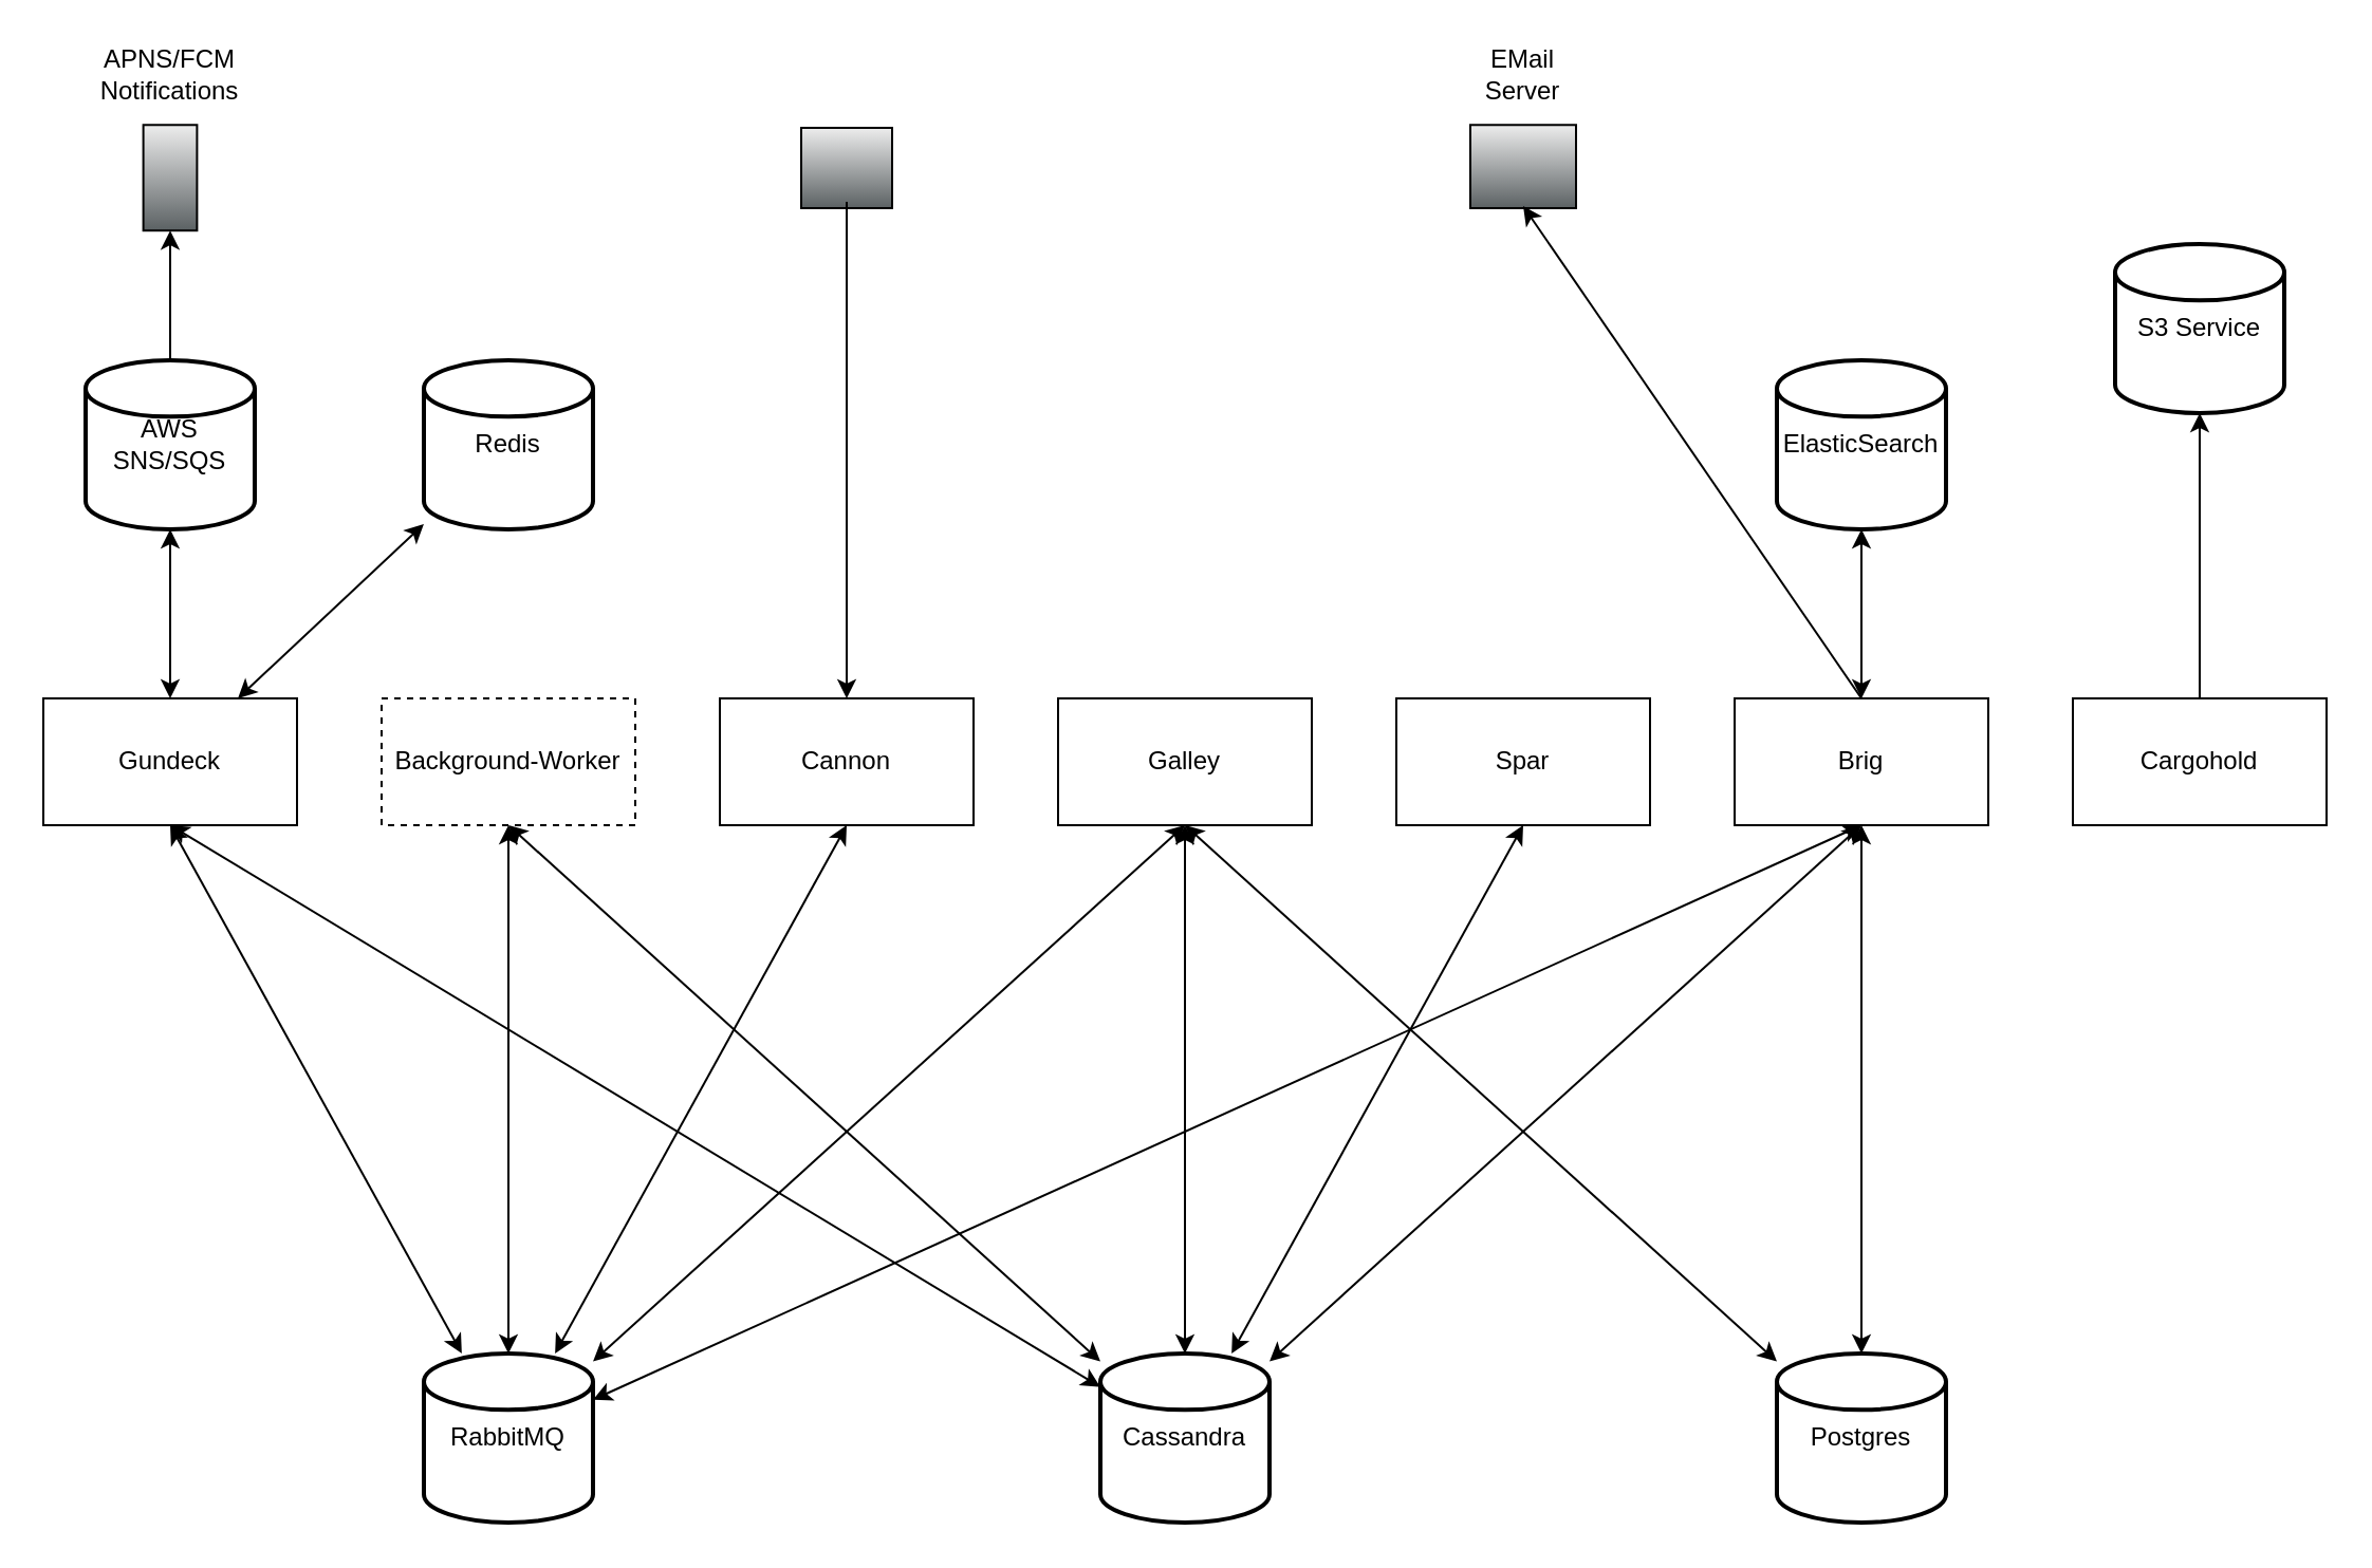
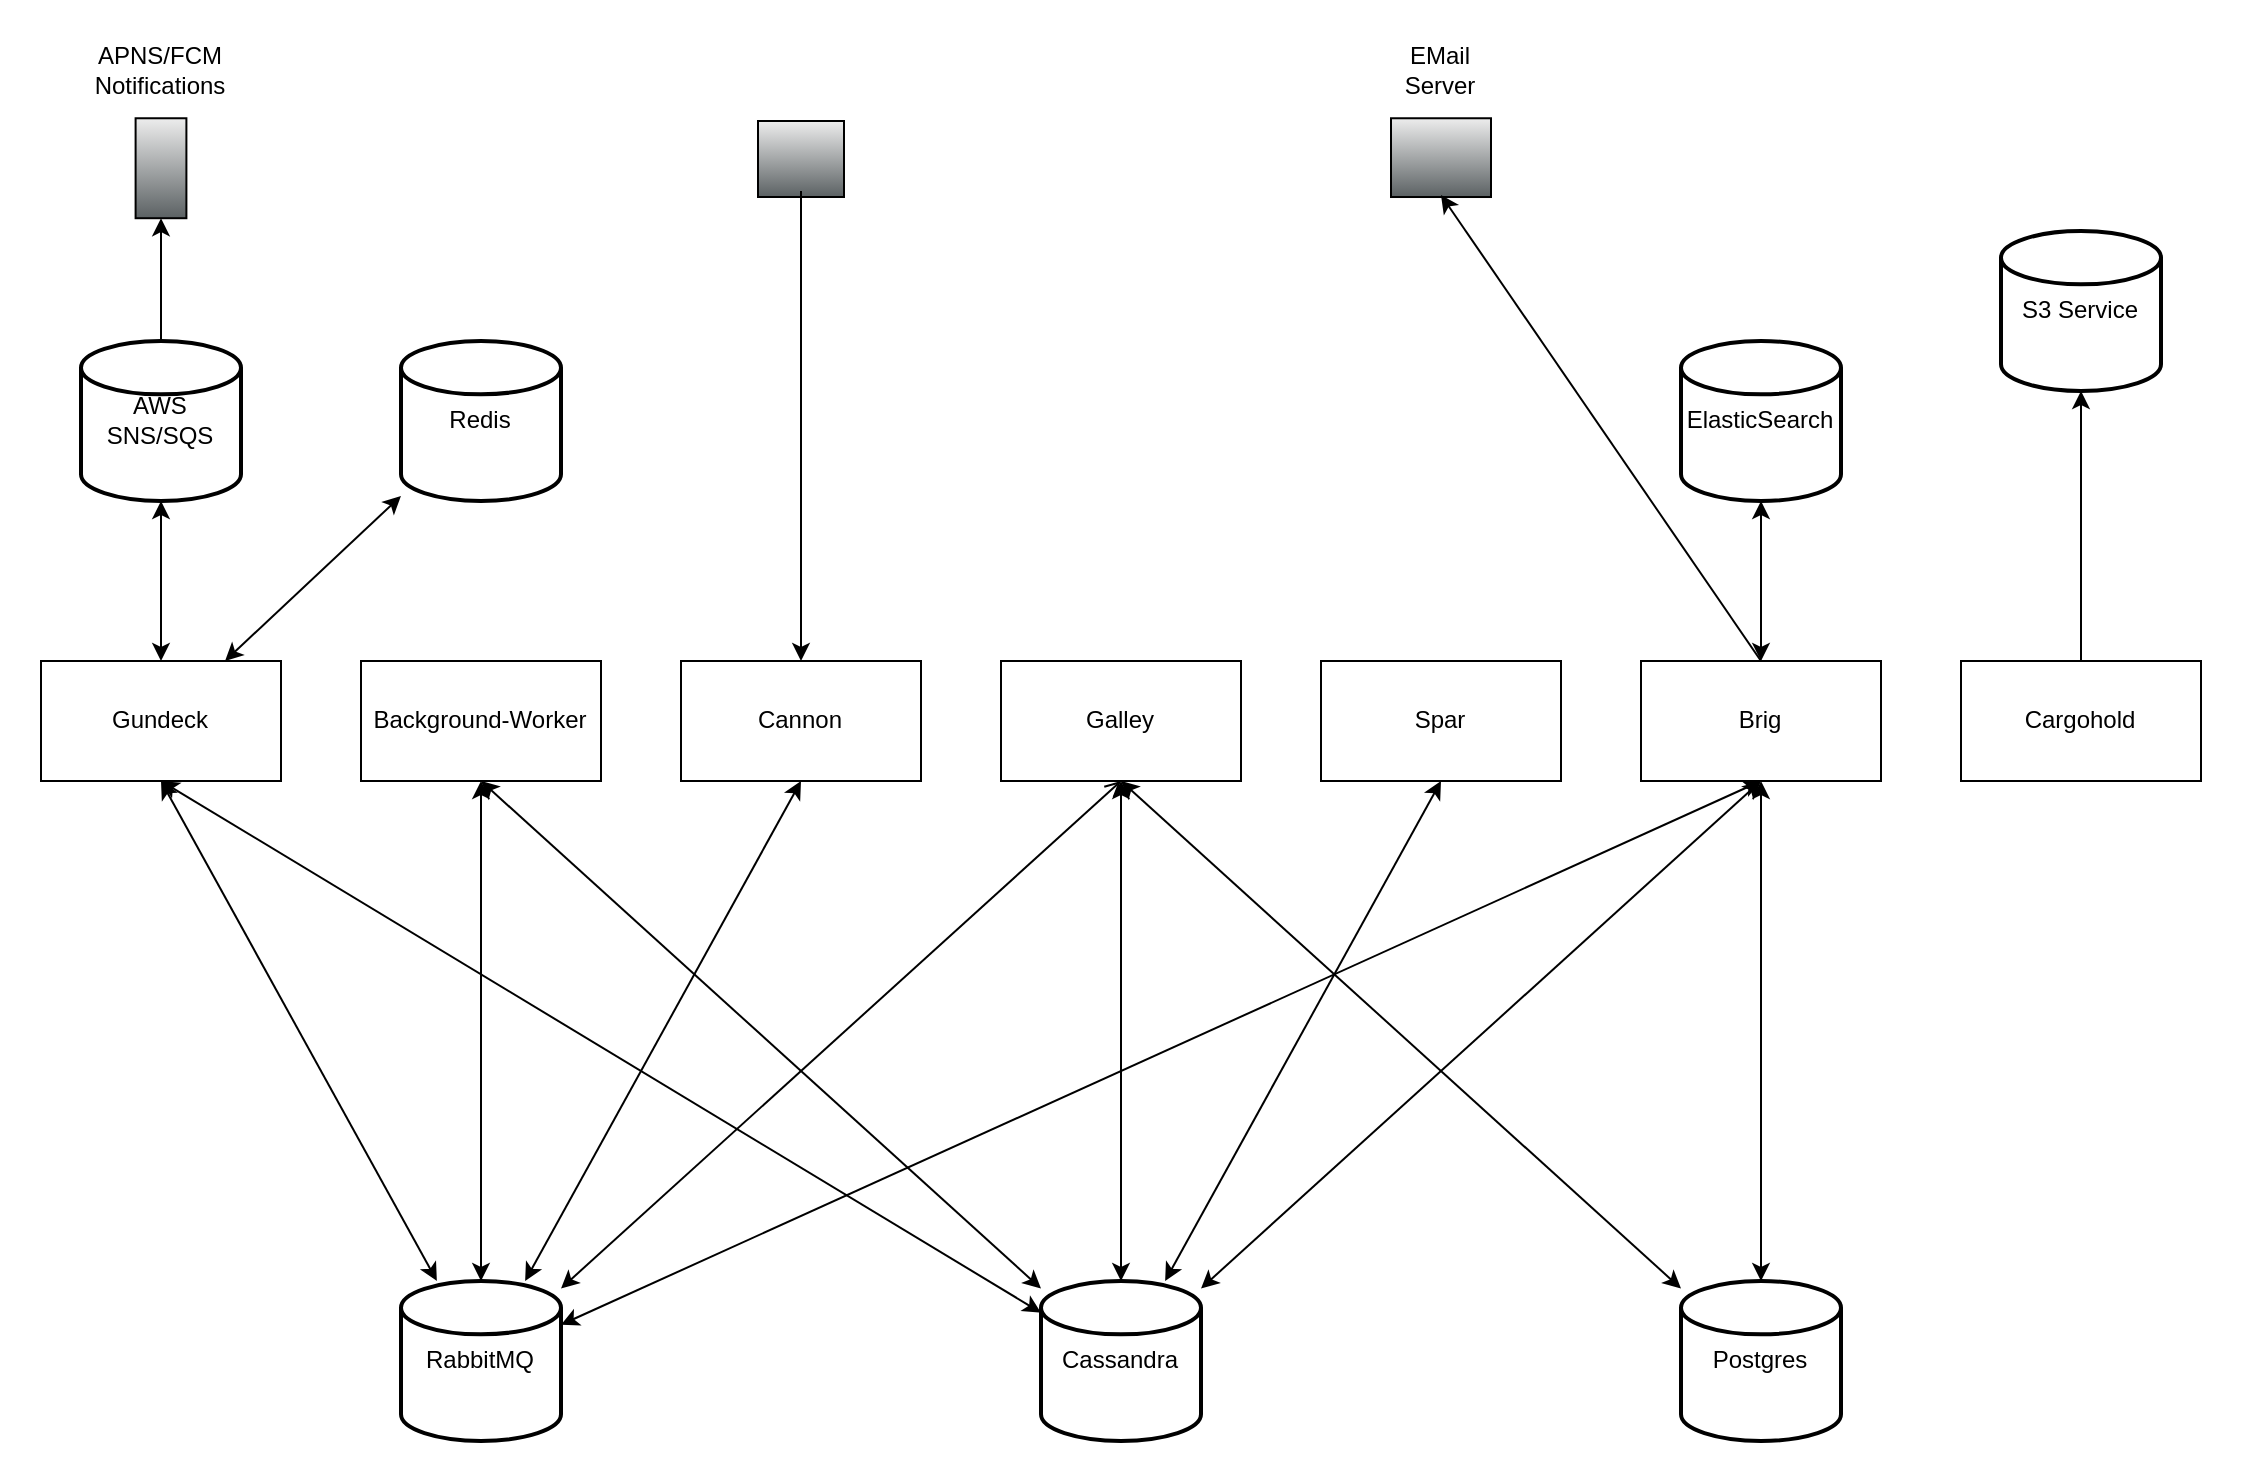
  <mxCell id="0" />
  <mxCell id="1" parent="0" />
  <mxCell id="2" value="Cargohold" style="rounded=0;whiteSpace=wrap;html=1;" vertex="1" parent="1"><mxGeometry x="980" y="330" width="120" height="60" as="geometry" /></mxCell>
  <mxCell id="3" value="Spar" style="rounded=0;whiteSpace=wrap;html=1;" vertex="1" parent="1"><mxGeometry x="660" y="330" width="120" height="60" as="geometry" /></mxCell>
  <mxCell id="4" value="Brig" style="rounded=0;whiteSpace=wrap;html=1;" vertex="1" parent="1"><mxGeometry x="820" y="330" width="120" height="60" as="geometry" /></mxCell>
  <mxCell id="5" value="Galley" style="rounded=0;whiteSpace=wrap;html=1;" vertex="1" parent="1"><mxGeometry x="500" y="330" width="120" height="60" as="geometry" /></mxCell>
  <mxCell id="6" value="&lt;div&gt;Cannon&lt;/div&gt;" style="rounded=0;whiteSpace=wrap;html=1;" vertex="1" parent="1"><mxGeometry x="340" y="330" width="120" height="60" as="geometry" /></mxCell>
  <mxCell id="7" value="Gundeck" style="rounded=0;whiteSpace=wrap;html=1;" vertex="1" parent="1"><mxGeometry x="20" y="330" width="120" height="60" as="geometry" /></mxCell>
  <mxCell id="8" value="&lt;div&gt;Cassandra&lt;/div&gt;" style="strokeWidth=2;html=1;shape=mxgraph.flowchart.database;whiteSpace=wrap;" vertex="1" parent="1"><mxGeometry x="520" y="640" width="80" height="80" as="geometry" /></mxCell>
  <mxCell id="9" value="RabbitMQ" style="strokeWidth=2;html=1;shape=mxgraph.flowchart.database;whiteSpace=wrap;" vertex="1" parent="1"><mxGeometry x="200" y="640" width="80" height="80" as="geometry" /></mxCell>
  <mxCell id="10" value="ElasticSearch" style="strokeWidth=2;html=1;shape=mxgraph.flowchart.database;whiteSpace=wrap;" vertex="1" parent="1"><mxGeometry x="840" y="170" width="80" height="80" as="geometry" /></mxCell>
  <mxCell id="11" value="Postgres" style="strokeWidth=2;html=1;shape=mxgraph.flowchart.database;whiteSpace=wrap;" vertex="1" parent="1"><mxGeometry x="840" y="640" width="80" height="80" as="geometry" /></mxCell>
- <mxCell id="12" value="Background-Worker" style="rounded=0;whiteSpace=wrap;html=1;dashed=1;" vertex="1" parent="1"><mxGeometry x="180" y="330" width="120" height="60" as="geometry" /></mxCell>
+ <mxCell id="12" value="Background-Worker" style="rounded=0;whiteSpace=wrap;html=1;" vertex="1" parent="1"><mxGeometry x="180" y="330" width="120" height="60" as="geometry" /></mxCell>
  <mxCell id="13" value="S3 Service" style="strokeWidth=2;html=1;shape=mxgraph.flowchart.database;whiteSpace=wrap;" vertex="1" parent="1"><mxGeometry x="1000" y="115" width="80" height="80" as="geometry" /></mxCell>
  <mxCell id="14" value="" style="endArrow=classic;html=1;rounded=0;" edge="1" parent="1" source="2" target="13"><mxGeometry width="50" height="50" relative="1" as="geometry"><mxPoint x="380" y="890" as="sourcePoint" /><mxPoint x="430" y="840" as="targetPoint" /></mxGeometry></mxCell>
  <mxCell id="15" value="Redis" style="strokeWidth=2;html=1;shape=mxgraph.flowchart.database;whiteSpace=wrap;" vertex="1" parent="1"><mxGeometry x="200" y="170" width="80" height="80" as="geometry" /></mxCell>
  <mxCell id="16" value="&lt;div&gt;AWS&lt;/div&gt;&lt;div&gt;SNS/SQS&lt;/div&gt;" style="strokeWidth=2;html=1;shape=mxgraph.flowchart.database;whiteSpace=wrap;" vertex="1" parent="1"><mxGeometry x="40" y="170" width="80" height="80" as="geometry" /></mxCell>
  <mxCell id="17" value="" style="endArrow=classic;html=1;rounded=0;" edge="1" parent="1" source="16" target="18"><mxGeometry width="50" height="50" relative="1" as="geometry"><mxPoint x="520" y="280" as="sourcePoint" /><mxPoint x="1180" y="190" as="targetPoint" /></mxGeometry></mxCell>
  <mxCell id="18" value="" style="shape=mxgraph.networks2.icon;aspect=fixed;fillColor=#EDEDED;strokeColor=#000000;gradientColor=#5B6163;network2IconShadow=1;network2bgFillColor=none;network2Icon=mxgraph.networks2.antenna;network2IconYOffset=0.0;network2IconW=0.508;network2IconH=1.0;" vertex="1" parent="1"><mxGeometry x="67.3" y="58.627" width="25.4" height="49.985" as="geometry" /></mxCell>
  <mxCell id="19" value="" style="endArrow=classic;startArrow=classic;html=1;rounded=0;exitX=0.5;exitY=1;exitDx=0;exitDy=0;exitPerimeter=0;entryX=0.5;entryY=0;entryDx=0;entryDy=0;" edge="1" parent="1" source="10" target="4"><mxGeometry width="50" height="50" relative="1" as="geometry"><mxPoint x="400" y="490" as="sourcePoint" /><mxPoint x="450" y="440" as="targetPoint" /></mxGeometry></mxCell>
  <mxCell id="20" value="" style="endArrow=classic;startArrow=classic;html=1;rounded=0;" edge="1" parent="1" source="7" target="15"><mxGeometry width="50" height="50" relative="1" as="geometry"><mxPoint x="400" y="490" as="sourcePoint" /><mxPoint x="450" y="440" as="targetPoint" /></mxGeometry></mxCell>
  <mxCell id="21" value="" style="shape=mxgraph.networks2.icon;aspect=fixed;fillColor=#EDEDED;strokeColor=#000000;gradientColor=#5B6163;network2IconShadow=1;network2bgFillColor=none;network2Icon=mxgraph.networks2.load_balancer;network2IconW=0.86;network2IconH=0.76;" vertex="1" parent="1"><mxGeometry x="378.5" y="60" width="43" height="38" as="geometry" /></mxCell>
  <mxCell id="22" value="" style="fillColorStyles=neutralFill;neutralFill=#9DA6A8;shape=mxgraph.networks2.icon;aspect=fixed;fillColor=#EDEDED;strokeColor=#000000;gradientColor=#5B6163;network2IconShadow=1;network2bgFillColor=none;network2Icon=mxgraph.networks2.mail_server;network2IconYOffset=-0.026;network2IconW=1;network2IconH=0.787;" vertex="1" parent="1"><mxGeometry x="695" y="58.63" width="50" height="39.375" as="geometry" /></mxCell>
  <mxCell id="23" value="" style="endArrow=classic;html=1;rounded=0;exitX=0.5;exitY=0;exitDx=0;exitDy=0;entryX=0.5;entryY=0.974;entryDx=0;entryDy=0;entryPerimeter=0;" edge="1" parent="1" source="4" target="22"><mxGeometry width="50" height="50" relative="1" as="geometry"><mxPoint x="610" y="370" as="sourcePoint" /><mxPoint x="660" y="320" as="targetPoint" /></mxGeometry></mxCell>
  <mxCell id="24" value="EMail Server" style="text;html=1;align=center;verticalAlign=middle;whiteSpace=wrap;rounded=0;" vertex="1" parent="1"><mxGeometry x="690" y="20" width="60" height="30" as="geometry" /></mxCell>
  <mxCell id="25" value="" style="endArrow=classic;html=1;rounded=0;exitX=0.5;exitY=0.921;exitDx=0;exitDy=0;exitPerimeter=0;" edge="1" parent="1" source="21" target="6"><mxGeometry width="50" height="50" relative="1" as="geometry"><mxPoint x="610" y="370" as="sourcePoint" /><mxPoint x="660" y="320" as="targetPoint" /></mxGeometry></mxCell>
  <mxCell id="26" value="APNS/FCM Notifications" style="text;html=1;align=center;verticalAlign=middle;whiteSpace=wrap;rounded=0;" vertex="1" parent="1"><mxGeometry x="35" y="20" width="90" height="30" as="geometry" /></mxCell>
  <mxCell id="27" value="" style="endArrow=classic;startArrow=classic;html=1;rounded=0;exitX=0.5;exitY=0;exitDx=0;exitDy=0;entryX=0.5;entryY=1;entryDx=0;entryDy=0;entryPerimeter=0;" edge="1" parent="1" source="7" target="16"><mxGeometry width="50" height="50" relative="1" as="geometry"><mxPoint x="610" y="370" as="sourcePoint" /><mxPoint x="660" y="320" as="targetPoint" /></mxGeometry></mxCell>
  <mxCell id="28" value="" style="endArrow=classic;startArrow=classic;html=1;rounded=0;exitX=0.5;exitY=1;exitDx=0;exitDy=0;" edge="1" parent="1" source="7" target="9"><mxGeometry width="50" height="50" relative="1" as="geometry"><mxPoint x="50" y="470" as="sourcePoint" /><mxPoint x="660" y="320" as="targetPoint" /></mxGeometry></mxCell>
  <mxCell id="29" value="" style="endArrow=classic;startArrow=classic;html=1;rounded=0;exitX=0.5;exitY=1;exitDx=0;exitDy=0;" edge="1" parent="1" source="12" target="9"><mxGeometry width="50" height="50" relative="1" as="geometry"><mxPoint x="610" y="370" as="sourcePoint" /><mxPoint x="660" y="320" as="targetPoint" /></mxGeometry></mxCell>
  <mxCell id="30" value="" style="endArrow=classic;startArrow=classic;html=1;rounded=0;exitX=0.5;exitY=1;exitDx=0;exitDy=0;" edge="1" parent="1" source="6" target="9"><mxGeometry width="50" height="50" relative="1" as="geometry"><mxPoint x="610" y="370" as="sourcePoint" /><mxPoint x="660" y="320" as="targetPoint" /></mxGeometry></mxCell>
- <mxCell id="31" value="" style="endArrow=classic;startArrow=classic;html=1;rounded=0;entryX=0.5;entryY=1;entryDx=0;entryDy=0;" edge="1" parent="1" source="9" target="5"><mxGeometry width="50" height="50" relative="1" as="geometry"><mxPoint x="610" y="370" as="sourcePoint" /><mxPoint x="660" y="320" as="targetPoint" /></mxGeometry></mxCell>
+ <mxCell id="31" value="" style="endArrow=open;startArrow=classic;html=1;rounded=0;entryX=0.5;entryY=1;entryDx=0;entryDy=0;" edge="1" parent="1" source="9" target="5"><mxGeometry width="50" height="50" relative="1" as="geometry"><mxPoint x="610" y="370" as="sourcePoint" /><mxPoint x="660" y="320" as="targetPoint" /></mxGeometry></mxCell>
  <mxCell id="32" value="" style="endArrow=classic;startArrow=classic;html=1;rounded=0;entryX=0.5;entryY=1;entryDx=0;entryDy=0;" edge="1" parent="1" source="9" target="4"><mxGeometry width="50" height="50" relative="1" as="geometry"><mxPoint x="610" y="370" as="sourcePoint" /><mxPoint x="660" y="320" as="targetPoint" /></mxGeometry></mxCell>
  <mxCell id="33" value="" style="endArrow=classic;startArrow=classic;html=1;rounded=0;" edge="1" parent="1" source="11"><mxGeometry width="50" height="50" relative="1" as="geometry"><mxPoint x="610" y="370" as="sourcePoint" /><mxPoint x="560" y="390" as="targetPoint" /></mxGeometry></mxCell>
  <mxCell id="34" value="" style="endArrow=classic;startArrow=classic;html=1;rounded=0;entryX=0.5;entryY=1;entryDx=0;entryDy=0;" edge="1" parent="1" source="11" target="4"><mxGeometry width="50" height="50" relative="1" as="geometry"><mxPoint x="610" y="370" as="sourcePoint" /><mxPoint x="660" y="320" as="targetPoint" /></mxGeometry></mxCell>
  <mxCell id="35" value="" style="endArrow=classic;startArrow=classic;html=1;rounded=0;exitX=0.5;exitY=1;exitDx=0;exitDy=0;" edge="1" parent="1" source="7" target="8"><mxGeometry width="50" height="50" relative="1" as="geometry"><mxPoint x="610" y="370" as="sourcePoint" /><mxPoint x="660" y="320" as="targetPoint" /></mxGeometry></mxCell>
  <mxCell id="36" value="" style="endArrow=classic;startArrow=classic;html=1;rounded=0;exitX=0.5;exitY=1;exitDx=0;exitDy=0;" edge="1" parent="1" source="12" target="8"><mxGeometry width="50" height="50" relative="1" as="geometry"><mxPoint x="610" y="370" as="sourcePoint" /><mxPoint x="660" y="320" as="targetPoint" /></mxGeometry></mxCell>
  <mxCell id="37" value="" style="endArrow=classic;startArrow=classic;html=1;rounded=0;exitX=0.5;exitY=1;exitDx=0;exitDy=0;" edge="1" parent="1" source="5" target="8"><mxGeometry width="50" height="50" relative="1" as="geometry"><mxPoint x="610" y="370" as="sourcePoint" /><mxPoint x="660" y="320" as="targetPoint" /></mxGeometry></mxCell>
  <mxCell id="38" value="" style="endArrow=classic;startArrow=classic;html=1;rounded=0;exitX=0.5;exitY=1;exitDx=0;exitDy=0;" edge="1" parent="1" source="3" target="8"><mxGeometry width="50" height="50" relative="1" as="geometry"><mxPoint x="610" y="370" as="sourcePoint" /><mxPoint x="660" y="320" as="targetPoint" /></mxGeometry></mxCell>
  <mxCell id="39" value="" style="endArrow=classic;startArrow=classic;html=1;rounded=0;exitX=0.5;exitY=1;exitDx=0;exitDy=0;" edge="1" parent="1" source="4" target="8"><mxGeometry width="50" height="50" relative="1" as="geometry"><mxPoint x="610" y="370" as="sourcePoint" /><mxPoint x="660" y="320" as="targetPoint" /></mxGeometry></mxCell>
